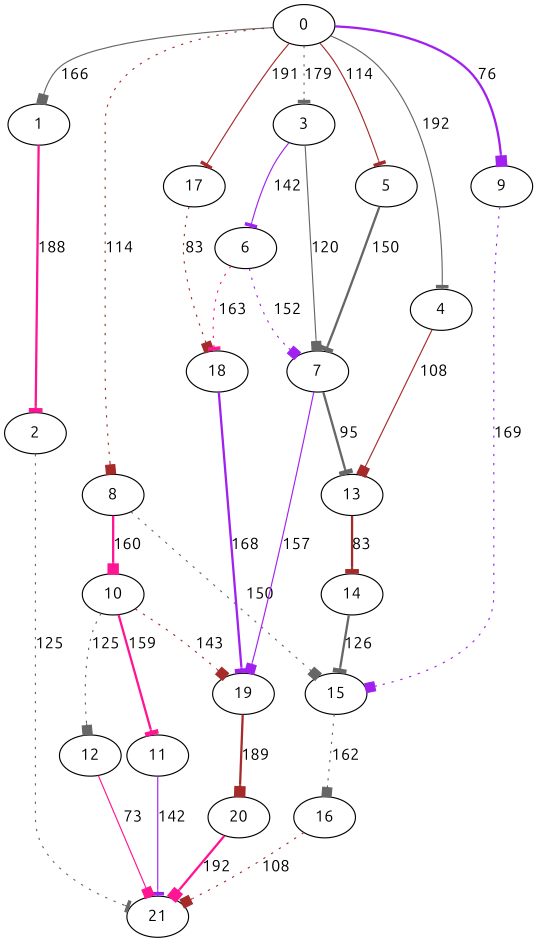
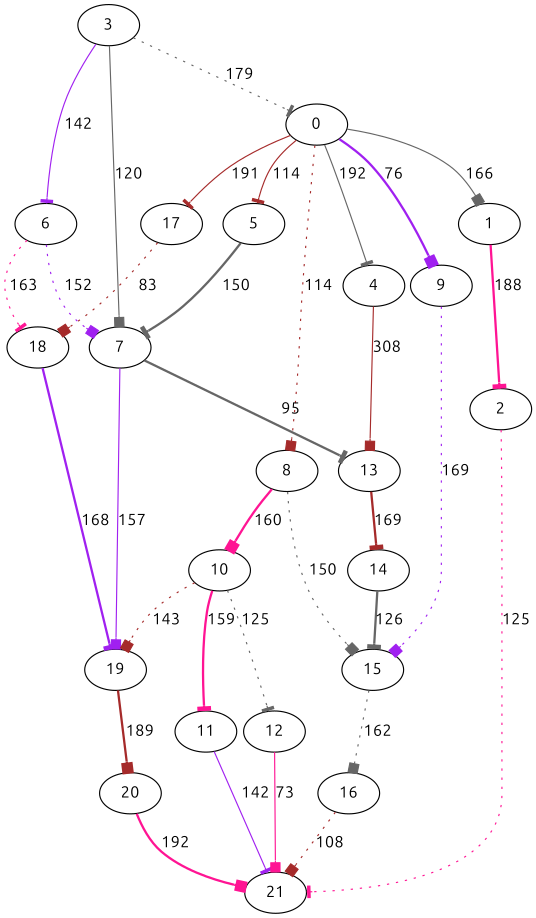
  digraph {
    fontname=Ubuntu
    node [fontname=Ubuntu]
    edge [arrowhead=box color=gray40 fontname=Ubuntu style=dotted]
    0
    1
    3
    5
    8
    9
    17
    4
    2
    6
    7
    10
    15
    18
    21
    13
    19
    11
    12
    16
    14
    20
    0 -> 1 [label=166 style=solid]
-   0 -> 3 [arrowhead=tee label=179]
+   3 -> 0 [arrowhead=tee label=179]
    0 -> 5 [arrowhead=tee color=brown label=114 style=solid]
    0 -> 8 [color=brown label=114]
    0 -> 9 [color=purple label=76 style=bold]
    0 -> 17 [arrowhead=tee color=brown label=191 style=solid]
    0 -> 4 [arrowhead=tee label=192 style=solid]
    1 -> 2 [arrowhead=tee color=deeppink label=188 style=bold]
    3 -> 6 [arrowhead=tee color=purple label=142 style=solid]
    3 -> 7 [label=120 style=solid]
    5 -> 7 [arrowhead=tee label=150 style=bold]
    8 -> 10 [color=deeppink label=160 style=bold]
    8 -> 15 [label=150]
    9 -> 15 [color=purple label=169]
    17 -> 18 [color=brown label=83]
-   4 -> 13 [color=brown label=108 style=solid]
-   2 -> 21 [arrowhead=tee label=125]
+   4 -> 13 [color=brown label=308 style=solid]
+   2 -> 21 [arrowhead=tee color=deeppink label=125]
    6 -> 7 [color=purple label=152]
    6 -> 18 [arrowhead=tee color=deeppink label=163]
    7 -> 13 [arrowhead=tee label=95 style=bold]
    7 -> 19 [color=purple label=157 style=solid]
    10 -> 19 [color=brown label=143]
    10 -> 11 [arrowhead=tee color=deeppink label=159 style=bold]
-   10 -> 12 [label=125]
+   10 -> 12 [arrowhead=tee label=125]
    15 -> 16 [label=162]
    18 -> 19 [arrowhead=tee color=purple label=168 style=bold]
-   13 -> 14 [arrowhead=tee color=brown label=83 style=bold]
+   13 -> 14 [arrowhead=tee color=brown label=169 style=bold]
    19 -> 20 [color=brown label=189 style=bold]
    11 -> 21 [arrowhead=tee color=purple label=142 style=solid]
    12 -> 21 [color=deeppink label=73 style=solid]
    16 -> 21 [color=brown label=108]
    14 -> 15 [arrowhead=tee label=126 style=bold]
    20 -> 21 [color=deeppink label=192 style=bold]
  }
